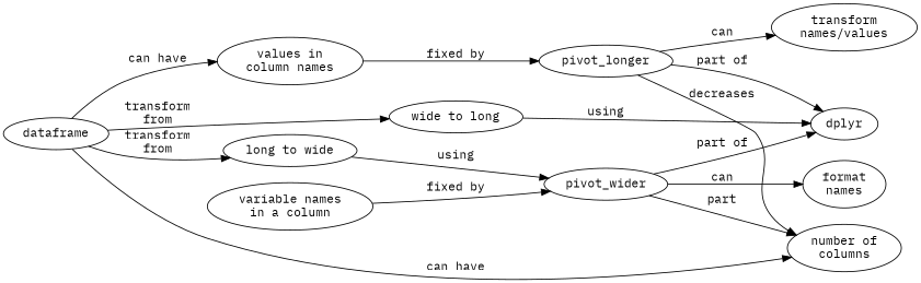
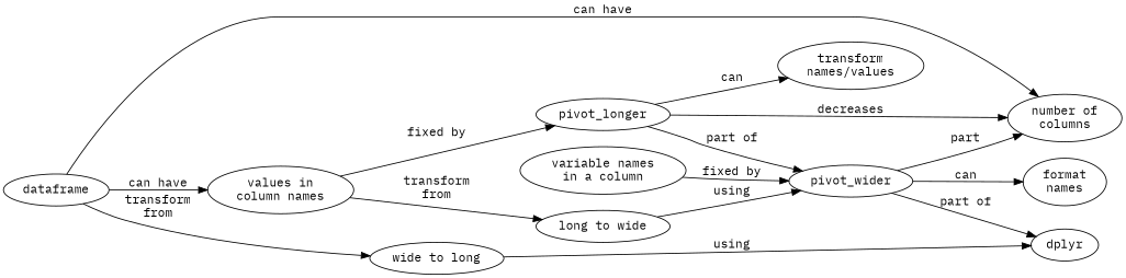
  digraph {
    fontname="IBM Plex Mono"
    rankdir=LR
    node [fontname="IBM Plex Mono"]
    edge [fontname="IBM Plex Mono"]
    pivot_longer
    dplyr
    "transform\nnames/values"
    "number of\ncolumns"
    pivot_wider
    "format\nnames"
    dataframe
    "values in\ncolumn names"
    "wide to long"
    "long to wide"
    "variable names\nin a column"
-   pivot_longer -> dplyr [label="part of"]
+   pivot_longer -> pivot_wider [label="part of"]
    pivot_longer -> "transform\nnames/values" [label=can]
    pivot_longer -> "number of\ncolumns" [label=decreases]
    pivot_wider -> dplyr [label="part of"]
    pivot_wider -> "number of\ncolumns" [label=part]
    pivot_wider -> "format\nnames" [label=can]
    dataframe -> "number of\ncolumns" [label="can have"]
    dataframe -> "values in\ncolumn names" [label="can have"]
    dataframe -> "wide to long" [label="transform\nfrom"]
-   dataframe -> "long to wide" [label="transform\nfrom"]
+   "values in\ncolumn names" -> "long to wide" [label="transform\nfrom"]
    "values in\ncolumn names" -> pivot_longer [label="fixed by"]
    "wide to long" -> dplyr [label=using]
    "long to wide" -> pivot_wider [label=using]
    "variable names\nin a column" -> pivot_wider [label="fixed by"]
  }
